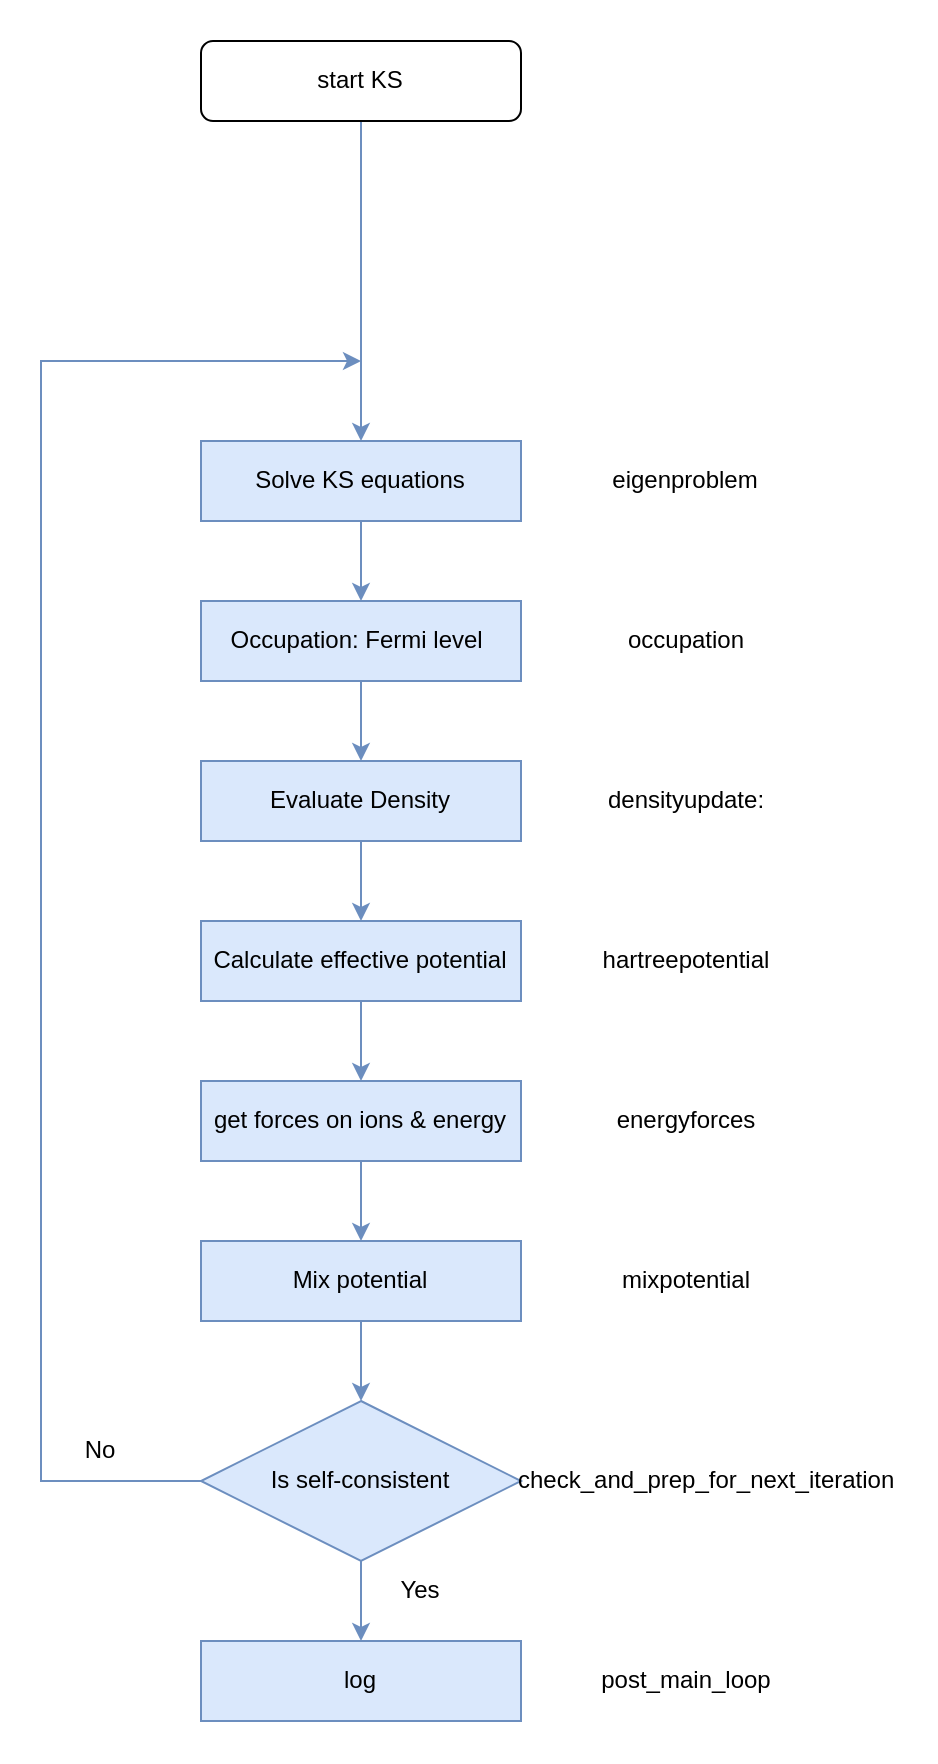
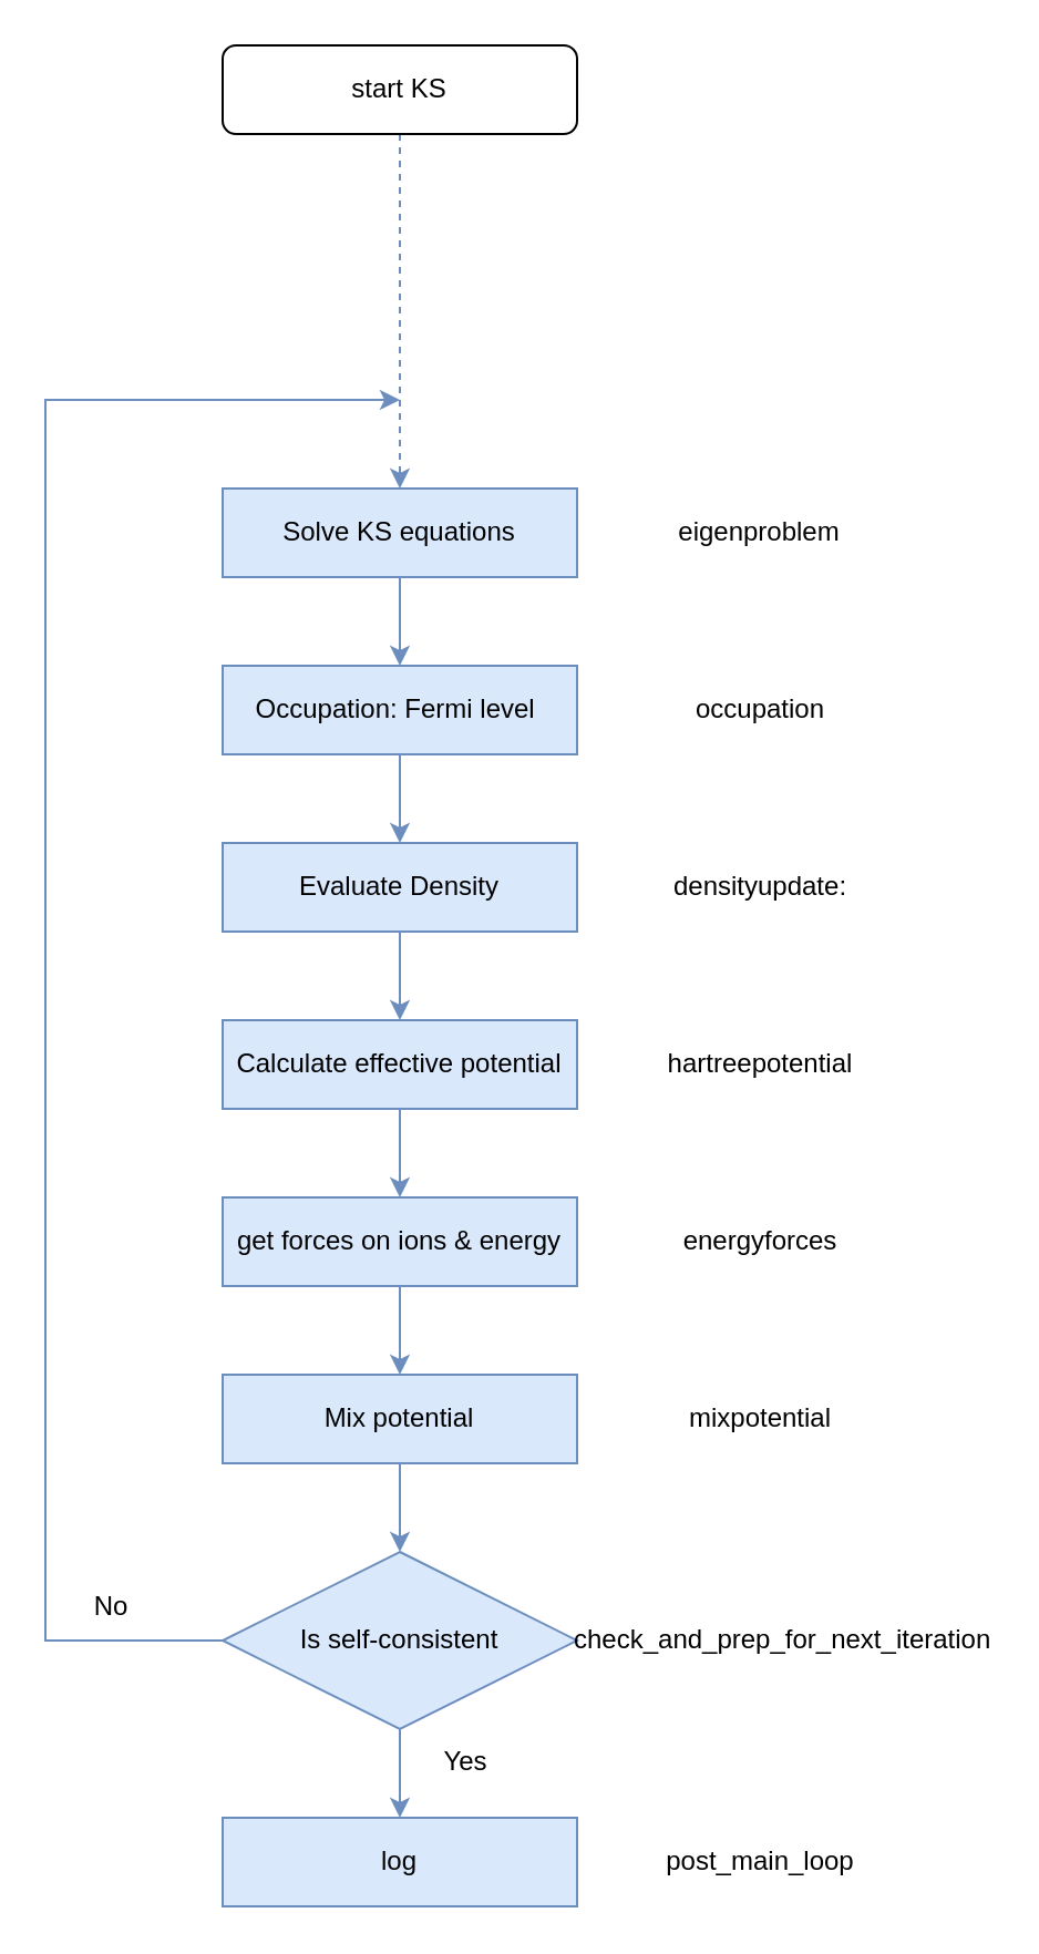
  <mxCell id="0" />
  <mxCell id="1" parent="0" />
  <mxCell id="2" value="Solve KS equations" style="rounded=0;whiteSpace=wrap;html=1;fillColor=#dae8fc;strokeColor=#6c8ebf;" vertex="1" parent="1"><mxGeometry x="100" y="220" width="160" height="40" as="geometry" /></mxCell>
  <mxCell id="3" value="" style="endArrow=classic;html=1;rounded=0;fillColor=#dae8fc;strokeColor=#6c8ebf;entryX=0.5;entryY=0;entryDx=0;entryDy=0;exitX=0.5;exitY=1;exitDx=0;exitDy=0;" edge="1" parent="1" source="11" target="22"><mxGeometry width="50" height="50" relative="1" as="geometry"><mxPoint x="180" y="420" as="sourcePoint" /><mxPoint x="180" y="460" as="targetPoint" /></mxGeometry></mxCell>
  <mxCell id="4" value="" style="endArrow=classic;html=1;rounded=0;fillColor=#dae8fc;strokeColor=#6c8ebf;exitX=0.5;exitY=1;exitDx=0;exitDy=0;" edge="1" parent="1" source="25" target="6"><mxGeometry width="50" height="50" relative="1" as="geometry"><mxPoint x="180" y="600" as="sourcePoint" /><mxPoint x="60" y="550" as="targetPoint" /></mxGeometry></mxCell>
  <mxCell id="5" value="" style="edgeStyle=orthogonalEdgeStyle;rounded=0;orthogonalLoop=1;jettySize=auto;html=1;fillColor=#dae8fc;strokeColor=#6c8ebf;" edge="1" parent="1" source="6" target="27"><mxGeometry relative="1" as="geometry" /></mxCell>
  <mxCell id="6" value="Is self-consistent" style="rhombus;whiteSpace=wrap;html=1;verticalAlign=middle;fillColor=#dae8fc;strokeColor=#6c8ebf;" vertex="1" parent="1"><mxGeometry x="100" y="700" width="160" height="80" as="geometry" /></mxCell>
  <mxCell id="7" value="" style="endArrow=classic;html=1;rounded=0;exitX=0;exitY=0.5;exitDx=0;exitDy=0;fillColor=#dae8fc;strokeColor=#6c8ebf;" edge="1" parent="1" source="6"><mxGeometry width="50" height="50" relative="1" as="geometry"><mxPoint x="10" y="600" as="sourcePoint" /><mxPoint x="180" y="180" as="targetPoint" /><Array as="points"><mxPoint x="20" y="740" /><mxPoint x="20" y="180" /></Array></mxGeometry></mxCell>
  <mxCell id="8" style="edgeStyle=orthogonalEdgeStyle;rounded=0;orthogonalLoop=1;jettySize=auto;html=1;exitX=0.5;exitY=1;exitDx=0;exitDy=0;" edge="1" parent="1"><mxGeometry relative="1" as="geometry"><mxPoint x="180" y="820" as="sourcePoint" /><mxPoint x="180" y="820" as="targetPoint" /></mxGeometry></mxCell>
  <mxCell id="9" value="Yes" style="text;html=1;strokeColor=none;fillColor=none;align=center;verticalAlign=middle;whiteSpace=wrap;rounded=0;" vertex="1" parent="1"><mxGeometry x="180" y="780" width="60" height="30" as="geometry" /></mxCell>
  <mxCell id="10" value="No" style="text;html=1;strokeColor=none;fillColor=none;align=center;verticalAlign=middle;whiteSpace=wrap;rounded=0;" vertex="1" parent="1"><mxGeometry x="20" y="710" width="60" height="30" as="geometry" /></mxCell>
  <mxCell id="11" value="Occupation: Fermi level&amp;nbsp;" style="rounded=0;whiteSpace=wrap;html=1;fillColor=#dae8fc;strokeColor=#6c8ebf;" vertex="1" parent="1"><mxGeometry x="100" y="300" width="160" height="40" as="geometry" /></mxCell>
  <mxCell id="12" value="" style="endArrow=classic;html=1;rounded=0;exitX=0.5;exitY=1;exitDx=0;exitDy=0;fillColor=#dae8fc;strokeColor=#6c8ebf;" edge="1" parent="1" source="2" target="11"><mxGeometry width="50" height="50" relative="1" as="geometry"><mxPoint x="190" y="210" as="sourcePoint" /><mxPoint x="180" y="280" as="targetPoint" /></mxGeometry></mxCell>
  <mxCell id="13" value="densityupdate:" style="text;html=1;strokeColor=none;fillColor=none;align=center;verticalAlign=middle;whiteSpace=wrap;rounded=0;" vertex="1" parent="1"><mxGeometry x="297.5" y="380" width="90" height="40" as="geometry" /></mxCell>
  <mxCell id="14" value="hartreepotential" style="text;whiteSpace=wrap;verticalAlign=middle;align=center;" vertex="1" parent="1"><mxGeometry x="297.5" y="460" width="90" height="40" as="geometry" /></mxCell>
  <mxCell id="15" value="occupation" style="text;whiteSpace=wrap;html=1;verticalAlign=middle;align=center;" vertex="1" parent="1"><mxGeometry x="297.5" y="300" width="90" height="40" as="geometry" /></mxCell>
  <mxCell id="16" value="eigenproblem" style="text;html=1;strokeColor=none;fillColor=none;align=center;verticalAlign=middle;whiteSpace=wrap;rounded=0;" vertex="1" parent="1"><mxGeometry x="290" y="220" width="105" height="40" as="geometry" /></mxCell>
  <mxCell id="17" value="check_and_prep_for_next_iteration" style="text;whiteSpace=wrap;verticalAlign=middle;" vertex="1" parent="1"><mxGeometry x="257" y="720" width="190" height="40" as="geometry" /></mxCell>
  <mxCell id="18" style="edgeStyle=orthogonalEdgeStyle;rounded=0;orthogonalLoop=1;jettySize=auto;html=1;exitX=0.5;exitY=1;exitDx=0;exitDy=0;entryX=0.5;entryY=0;entryDx=0;entryDy=0;fillColor=#dae8fc;strokeColor=#6c8ebf;" edge="1" parent="1" source="19" target="23"><mxGeometry relative="1" as="geometry"><mxPoint x="180" y="560" as="targetPoint" /></mxGeometry></mxCell>
  <mxCell id="19" value="Calculate effective potential" style="rounded=0;whiteSpace=wrap;html=1;fillColor=#dae8fc;strokeColor=#6c8ebf;" vertex="1" parent="1"><mxGeometry x="100" y="460" width="160" height="40" as="geometry" /></mxCell>
  <mxCell id="20" value="energyforces" style="text;whiteSpace=wrap;html=1;verticalAlign=middle;align=center;" vertex="1" parent="1"><mxGeometry x="297.5" y="540" width="90" height="40" as="geometry" /></mxCell>
  <mxCell id="21" value="" style="edgeStyle=orthogonalEdgeStyle;rounded=0;orthogonalLoop=1;jettySize=auto;html=1;fillColor=#dae8fc;strokeColor=#6c8ebf;" edge="1" parent="1" source="22" target="19"><mxGeometry relative="1" as="geometry" /></mxCell>
  <mxCell id="22" value="Evaluate Density" style="rounded=0;whiteSpace=wrap;html=1;fillColor=#dae8fc;strokeColor=#6c8ebf;" vertex="1" parent="1"><mxGeometry x="100" y="380" width="160" height="40" as="geometry" /></mxCell>
  <mxCell id="23" value="get forces on ions &amp;amp; energy" style="rounded=0;whiteSpace=wrap;html=1;fillColor=#dae8fc;strokeColor=#6c8ebf;" vertex="1" parent="1"><mxGeometry x="100" y="540" width="160" height="40" as="geometry" /></mxCell>
  <mxCell id="24" value="" style="endArrow=classic;html=1;rounded=0;fillColor=#dae8fc;strokeColor=#6c8ebf;exitX=0.5;exitY=1;exitDx=0;exitDy=0;" edge="1" parent="1" source="23" target="25"><mxGeometry width="50" height="50" relative="1" as="geometry"><mxPoint x="180" y="600" as="sourcePoint" /><mxPoint x="180" y="700" as="targetPoint" /></mxGeometry></mxCell>
  <mxCell id="25" value="Mix potential" style="rounded=0;whiteSpace=wrap;html=1;fillColor=#dae8fc;strokeColor=#6c8ebf;" vertex="1" parent="1"><mxGeometry x="100" y="620" width="160" height="40" as="geometry" /></mxCell>
  <mxCell id="26" value="mixpotential" style="text;whiteSpace=wrap;html=1;verticalAlign=middle;align=center;" vertex="1" parent="1"><mxGeometry x="297.5" y="620" width="90" height="40" as="geometry" /></mxCell>
  <mxCell id="27" value="log" style="whiteSpace=wrap;html=1;fillColor=#dae8fc;strokeColor=#6c8ebf;" vertex="1" parent="1"><mxGeometry x="100" y="820" width="160" height="40" as="geometry" /></mxCell>
  <mxCell id="28" value="post_main_loop" style="text;whiteSpace=wrap;html=1;verticalAlign=middle;align=center;" vertex="1" parent="1"><mxGeometry x="297.5" y="820" width="90" height="40" as="geometry" /></mxCell>
- <mxCell id="29" value="" style="endArrow=classic;html=1;rounded=0;entryX=0.5;entryY=0;entryDx=0;entryDy=0;fillColor=#dae8fc;strokeColor=#6c8ebf;exitX=0.5;exitY=1;exitDx=0;exitDy=0;" edge="1" parent="1" source="30" target="2"><mxGeometry width="50" height="50" relative="1" as="geometry"><mxPoint x="180" y="140" as="sourcePoint" /><mxPoint x="130" y="20" as="targetPoint" /><Array as="points"><mxPoint x="180" y="180" /></Array></mxGeometry></mxCell>
+ <mxCell id="29" value="" style="endArrow=classic;html=1;rounded=0;entryX=0.5;entryY=0;entryDx=0;entryDy=0;fillColor=#dae8fc;strokeColor=#6c8ebf;exitX=0.5;exitY=1;exitDx=0;exitDy=0;dashed=1;" edge="1" parent="1" source="30" target="2"><mxGeometry width="50" height="50" relative="1" as="geometry"><mxPoint x="180" y="140" as="sourcePoint" /><mxPoint x="130" y="20" as="targetPoint" /><Array as="points"><mxPoint x="180" y="180" /></Array></mxGeometry></mxCell>
  <mxCell id="30" value="start KS" style="rounded=1;whiteSpace=wrap;html=1;" vertex="1" parent="1"><mxGeometry x="100" y="20" width="160" height="40" as="geometry" /></mxCell>
